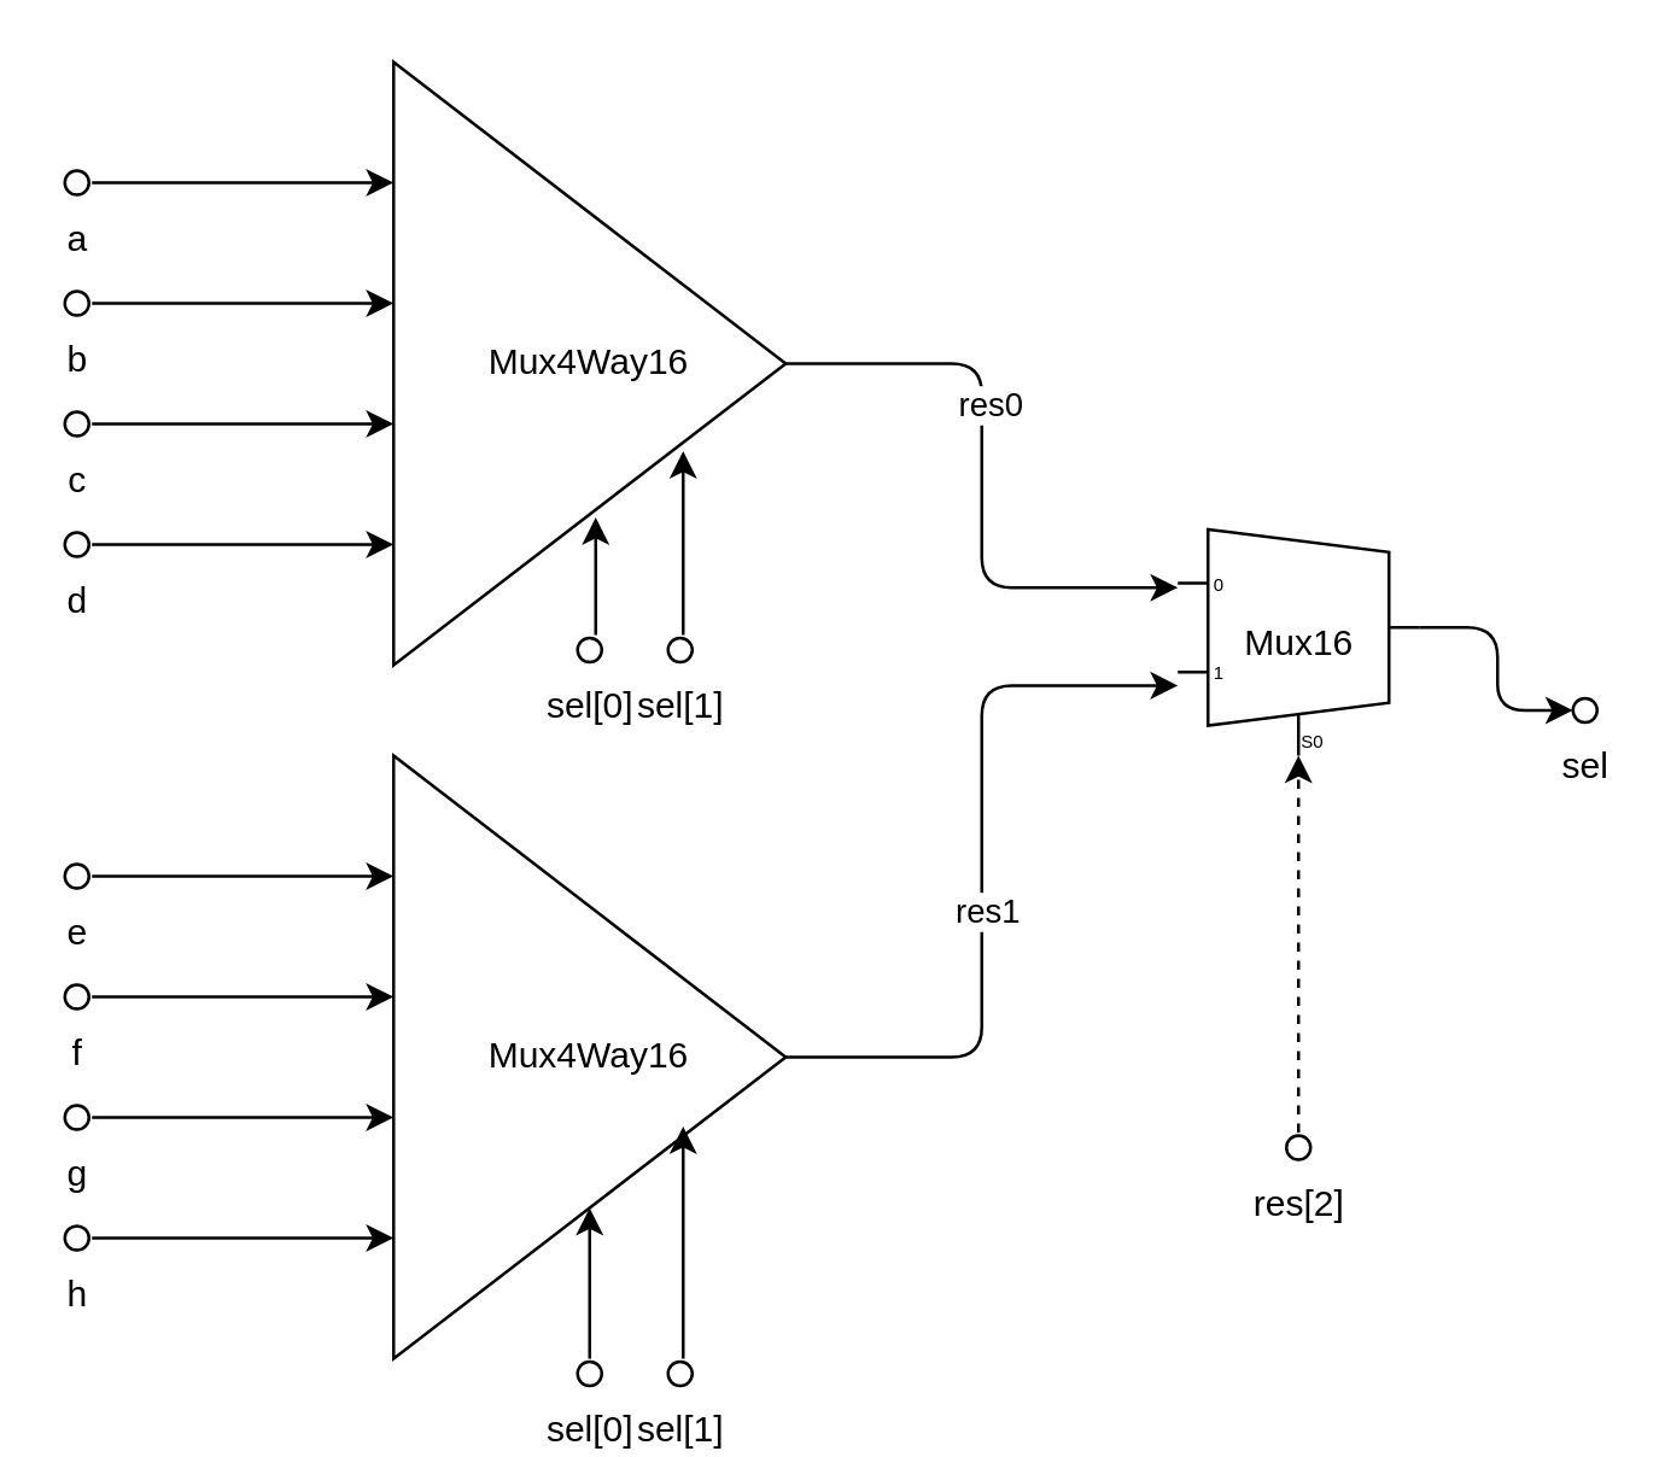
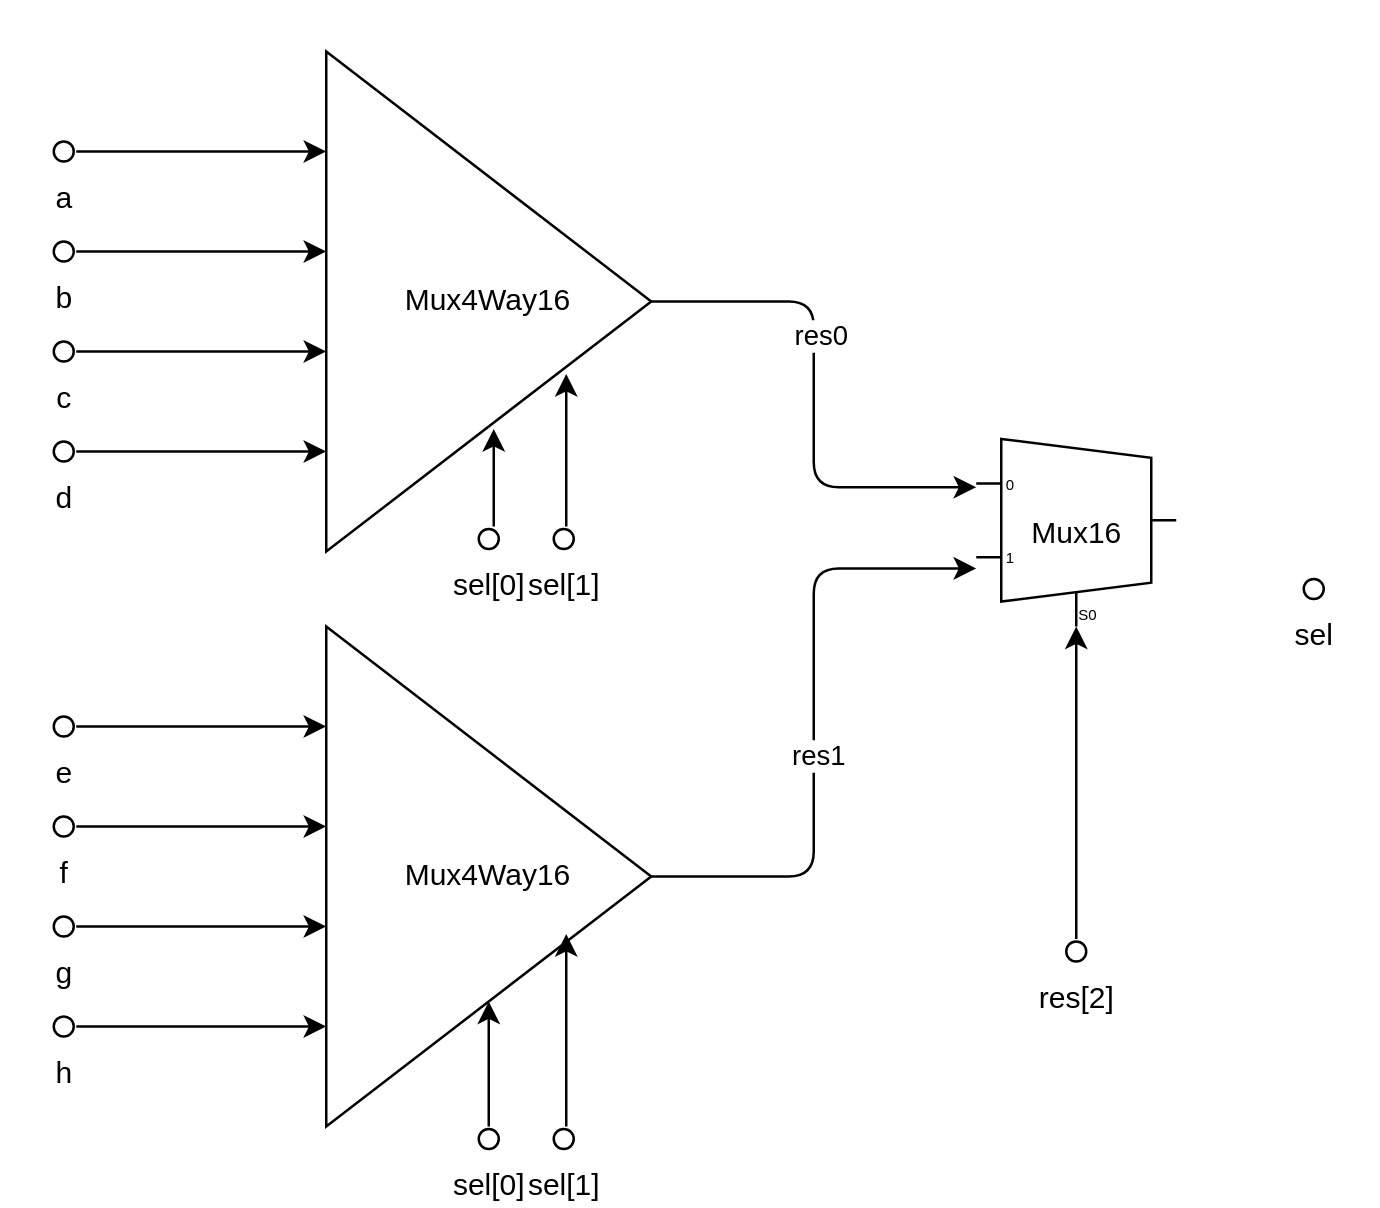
  <mxCell id="0" />
  <mxCell id="1" parent="0" />
  <mxCell id="2" style="edgeStyle=elbowEdgeStyle;html=1;exitX=1;exitY=0.5;exitDx=0;exitDy=0;entryX=0;entryY=0.217;entryDx=0;entryDy=3;entryPerimeter=0;" edge="1" parent="1" source="4" target="25"><mxGeometry relative="1" as="geometry" /></mxCell>
  <mxCell id="3" value="res0" style="edgeLabel;html=1;align=center;verticalAlign=middle;resizable=0;points=[];" vertex="1" connectable="0" parent="2"><mxGeometry x="-0.232" y="2" relative="1" as="geometry"><mxPoint as="offset" /></mxGeometry></mxCell>
  <mxCell id="4" value="Mux4Way16" style="triangle;whiteSpace=wrap;html=1;gradientColor=none;points=[[0,0.2],[0,0.4],[0,0.6],[0,0.8], [1,0.5]];" vertex="1" parent="1"><mxGeometry x="130" y="20" width="130" height="200" as="geometry" /></mxCell>
  <mxCell id="5" style="edgeStyle=none;html=1;entryX=0;entryY=0.2;entryDx=0;entryDy=0;" edge="1" parent="1" source="6" target="4"><mxGeometry relative="1" as="geometry" /></mxCell>
  <mxCell id="6" value="a" style="verticalLabelPosition=bottom;shadow=0;dashed=0;align=center;html=1;verticalAlign=top;shape=mxgraph.electrical.logic_gates.inverting_contact;gradientColor=none;" vertex="1" parent="1"><mxGeometry x="20" y="55" width="10" height="10" as="geometry" /></mxCell>
  <mxCell id="7" style="edgeStyle=none;html=1;entryX=0;entryY=0.4;entryDx=0;entryDy=0;" edge="1" parent="1" source="8" target="4"><mxGeometry relative="1" as="geometry" /></mxCell>
  <mxCell id="8" value="b" style="verticalLabelPosition=bottom;shadow=0;dashed=0;align=center;html=1;verticalAlign=top;shape=mxgraph.electrical.logic_gates.inverting_contact;gradientColor=none;" vertex="1" parent="1"><mxGeometry x="20" y="95" width="10" height="10" as="geometry" /></mxCell>
  <mxCell id="9" style="edgeStyle=none;html=1;entryX=0;entryY=0.6;entryDx=0;entryDy=0;" edge="1" parent="1" source="10" target="4"><mxGeometry relative="1" as="geometry" /></mxCell>
  <mxCell id="10" value="c" style="verticalLabelPosition=bottom;shadow=0;dashed=0;align=center;html=1;verticalAlign=top;shape=mxgraph.electrical.logic_gates.inverting_contact;gradientColor=none;" vertex="1" parent="1"><mxGeometry x="20" y="135" width="10" height="10" as="geometry" /></mxCell>
  <mxCell id="11" style="edgeStyle=none;html=1;entryX=0;entryY=0.8;entryDx=0;entryDy=0;" edge="1" parent="1" source="12" target="4"><mxGeometry relative="1" as="geometry" /></mxCell>
  <mxCell id="12" value="d" style="verticalLabelPosition=bottom;shadow=0;dashed=0;align=center;html=1;verticalAlign=top;shape=mxgraph.electrical.logic_gates.inverting_contact;gradientColor=none;" vertex="1" parent="1"><mxGeometry x="20" y="175" width="10" height="10" as="geometry" /></mxCell>
  <mxCell id="13" style="edgeStyle=elbowEdgeStyle;html=1;exitX=1;exitY=0.5;exitDx=0;exitDy=0;entryX=0;entryY=0.65;entryDx=0;entryDy=3;entryPerimeter=0;" edge="1" parent="1" source="15" target="25"><mxGeometry relative="1" as="geometry" /></mxCell>
  <mxCell id="14" value="res1" style="edgeLabel;html=1;align=center;verticalAlign=middle;resizable=0;points=[];" vertex="1" connectable="0" parent="13"><mxGeometry x="-0.103" y="-1" relative="1" as="geometry"><mxPoint as="offset" /></mxGeometry></mxCell>
  <mxCell id="15" value="Mux4Way16" style="triangle;whiteSpace=wrap;html=1;gradientColor=none;points=[[0,0.2],[0,0.4],[0,0.6],[0,0.8], [1,0.5], [0.5, 0.5]];" vertex="1" parent="1"><mxGeometry x="130" y="250" width="130" height="200" as="geometry" /></mxCell>
  <mxCell id="16" style="edgeStyle=none;html=1;entryX=0;entryY=0.2;entryDx=0;entryDy=0;" edge="1" parent="1" source="17" target="15"><mxGeometry relative="1" as="geometry" /></mxCell>
  <mxCell id="17" value="e" style="verticalLabelPosition=bottom;shadow=0;dashed=0;align=center;html=1;verticalAlign=top;shape=mxgraph.electrical.logic_gates.inverting_contact;gradientColor=none;" vertex="1" parent="1"><mxGeometry x="20" y="285" width="10" height="10" as="geometry" /></mxCell>
  <mxCell id="18" style="edgeStyle=none;html=1;entryX=0;entryY=0.4;entryDx=0;entryDy=0;" edge="1" parent="1" source="19" target="15"><mxGeometry relative="1" as="geometry" /></mxCell>
  <mxCell id="19" value="f" style="verticalLabelPosition=bottom;shadow=0;dashed=0;align=center;html=1;verticalAlign=top;shape=mxgraph.electrical.logic_gates.inverting_contact;gradientColor=none;" vertex="1" parent="1"><mxGeometry x="20" y="325" width="10" height="10" as="geometry" /></mxCell>
  <mxCell id="20" style="edgeStyle=none;html=1;entryX=0;entryY=0.6;entryDx=0;entryDy=0;" edge="1" parent="1" source="21" target="15"><mxGeometry relative="1" as="geometry" /></mxCell>
  <mxCell id="21" value="g" style="verticalLabelPosition=bottom;shadow=0;dashed=0;align=center;html=1;verticalAlign=top;shape=mxgraph.electrical.logic_gates.inverting_contact;gradientColor=none;" vertex="1" parent="1"><mxGeometry x="20" y="365" width="10" height="10" as="geometry" /></mxCell>
  <mxCell id="22" style="edgeStyle=none;html=1;entryX=0;entryY=0.8;entryDx=0;entryDy=0;" edge="1" parent="1" source="23" target="15"><mxGeometry relative="1" as="geometry" /></mxCell>
  <mxCell id="23" value="h" style="verticalLabelPosition=bottom;shadow=0;dashed=0;align=center;html=1;verticalAlign=top;shape=mxgraph.electrical.logic_gates.inverting_contact;gradientColor=none;" vertex="1" parent="1"><mxGeometry x="20" y="405" width="10" height="10" as="geometry" /></mxCell>
- <mxCell id="24" style="edgeStyle=elbowEdgeStyle;html=1;exitX=1;exitY=0.5;exitDx=0;exitDy=-5;exitPerimeter=0;entryX=0.1;entryY=0.5;entryDx=0;entryDy=0;entryPerimeter=0;" edge="1" parent="1" source="25" target="36"><mxGeometry relative="1" as="geometry" /></mxCell>
  <mxCell id="25" value="Mux16" style="shadow=0;dashed=0;align=center;html=1;strokeWidth=1;shape=mxgraph.electrical.abstract.mux2;gradientColor=none;" vertex="1" parent="1"><mxGeometry x="390" y="175" width="80" height="75" as="geometry" /></mxCell>
  <mxCell id="26" style="edgeStyle=elbowEdgeStyle;html=1;entryX=0.515;entryY=0.755;entryDx=0;entryDy=0;entryPerimeter=0;" edge="1" parent="1" source="27" target="4"><mxGeometry relative="1" as="geometry" /></mxCell>
  <mxCell id="27" value="sel[0]" style="verticalLabelPosition=bottom;shadow=0;dashed=0;align=center;html=1;verticalAlign=top;shape=mxgraph.electrical.logic_gates.inverting_contact;gradientColor=none;" vertex="1" parent="1"><mxGeometry x="190" y="210" width="10" height="10" as="geometry" /></mxCell>
  <mxCell id="28" style="edgeStyle=elbowEdgeStyle;html=1;entryX=0.738;entryY=0.645;entryDx=0;entryDy=0;entryPerimeter=0;" edge="1" parent="1" source="29" target="4"><mxGeometry relative="1" as="geometry" /></mxCell>
  <mxCell id="29" value="sel[1]" style="verticalLabelPosition=bottom;shadow=0;dashed=0;align=center;html=1;verticalAlign=top;shape=mxgraph.electrical.logic_gates.inverting_contact;gradientColor=none;" vertex="1" parent="1"><mxGeometry x="220" y="210" width="10" height="10" as="geometry" /></mxCell>
  <mxCell id="30" style="edgeStyle=elbowEdgeStyle;html=1;entryX=0.5;entryY=0.75;entryDx=0;entryDy=0;entryPerimeter=0;" edge="1" parent="1" source="31" target="15"><mxGeometry relative="1" as="geometry" /></mxCell>
  <mxCell id="31" value="sel[0]" style="verticalLabelPosition=bottom;shadow=0;dashed=0;align=center;html=1;verticalAlign=top;shape=mxgraph.electrical.logic_gates.inverting_contact;gradientColor=none;" vertex="1" parent="1"><mxGeometry x="190" y="450" width="10" height="10" as="geometry" /></mxCell>
  <mxCell id="32" style="edgeStyle=elbowEdgeStyle;html=1;entryX=0.738;entryY=0.615;entryDx=0;entryDy=0;entryPerimeter=0;" edge="1" parent="1" source="33" target="15"><mxGeometry relative="1" as="geometry" /></mxCell>
  <mxCell id="33" value="sel[1]" style="verticalLabelPosition=bottom;shadow=0;dashed=0;align=center;html=1;verticalAlign=top;shape=mxgraph.electrical.logic_gates.inverting_contact;gradientColor=none;" vertex="1" parent="1"><mxGeometry x="220" y="450" width="10" height="10" as="geometry" /></mxCell>
- <mxCell id="34" style="edgeStyle=elbowEdgeStyle;html=1;entryX=0.375;entryY=1;entryDx=10;entryDy=0;entryPerimeter=0;dashed=1;" edge="1" parent="1" source="35" target="25"><mxGeometry relative="1" as="geometry" /></mxCell>
+ <mxCell id="34" style="edgeStyle=elbowEdgeStyle;html=1;entryX=0.375;entryY=1;entryDx=10;entryDy=0;entryPerimeter=0;" edge="1" parent="1" source="35" target="25"><mxGeometry relative="1" as="geometry" /></mxCell>
  <mxCell id="35" value="res[2]" style="verticalLabelPosition=bottom;shadow=0;dashed=0;align=center;html=1;verticalAlign=top;shape=mxgraph.electrical.logic_gates.inverting_contact;gradientColor=none;" vertex="1" parent="1"><mxGeometry x="425" y="375" width="10" height="10" as="geometry" /></mxCell>
  <mxCell id="36" value="sel&lt;br&gt;" style="verticalLabelPosition=bottom;shadow=0;dashed=0;align=center;html=1;verticalAlign=top;shape=mxgraph.electrical.logic_gates.inverting_contact;gradientColor=none;" vertex="1" parent="1"><mxGeometry x="520" y="230" width="10" height="10" as="geometry" /></mxCell>
